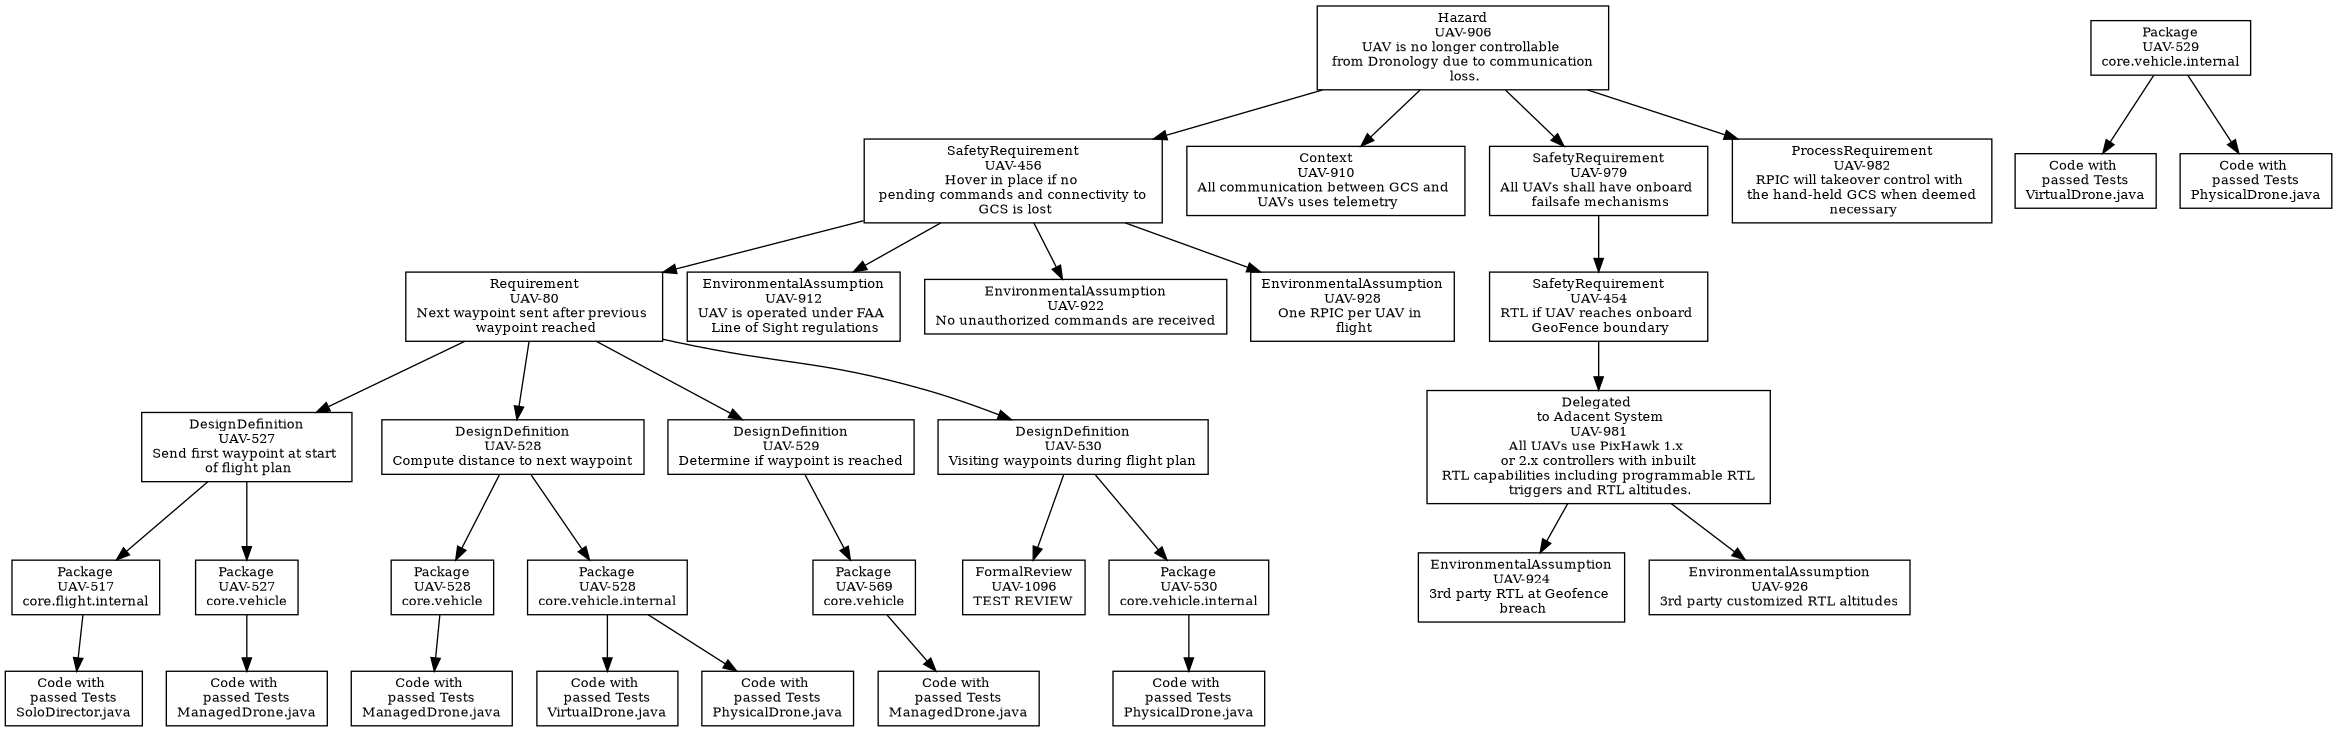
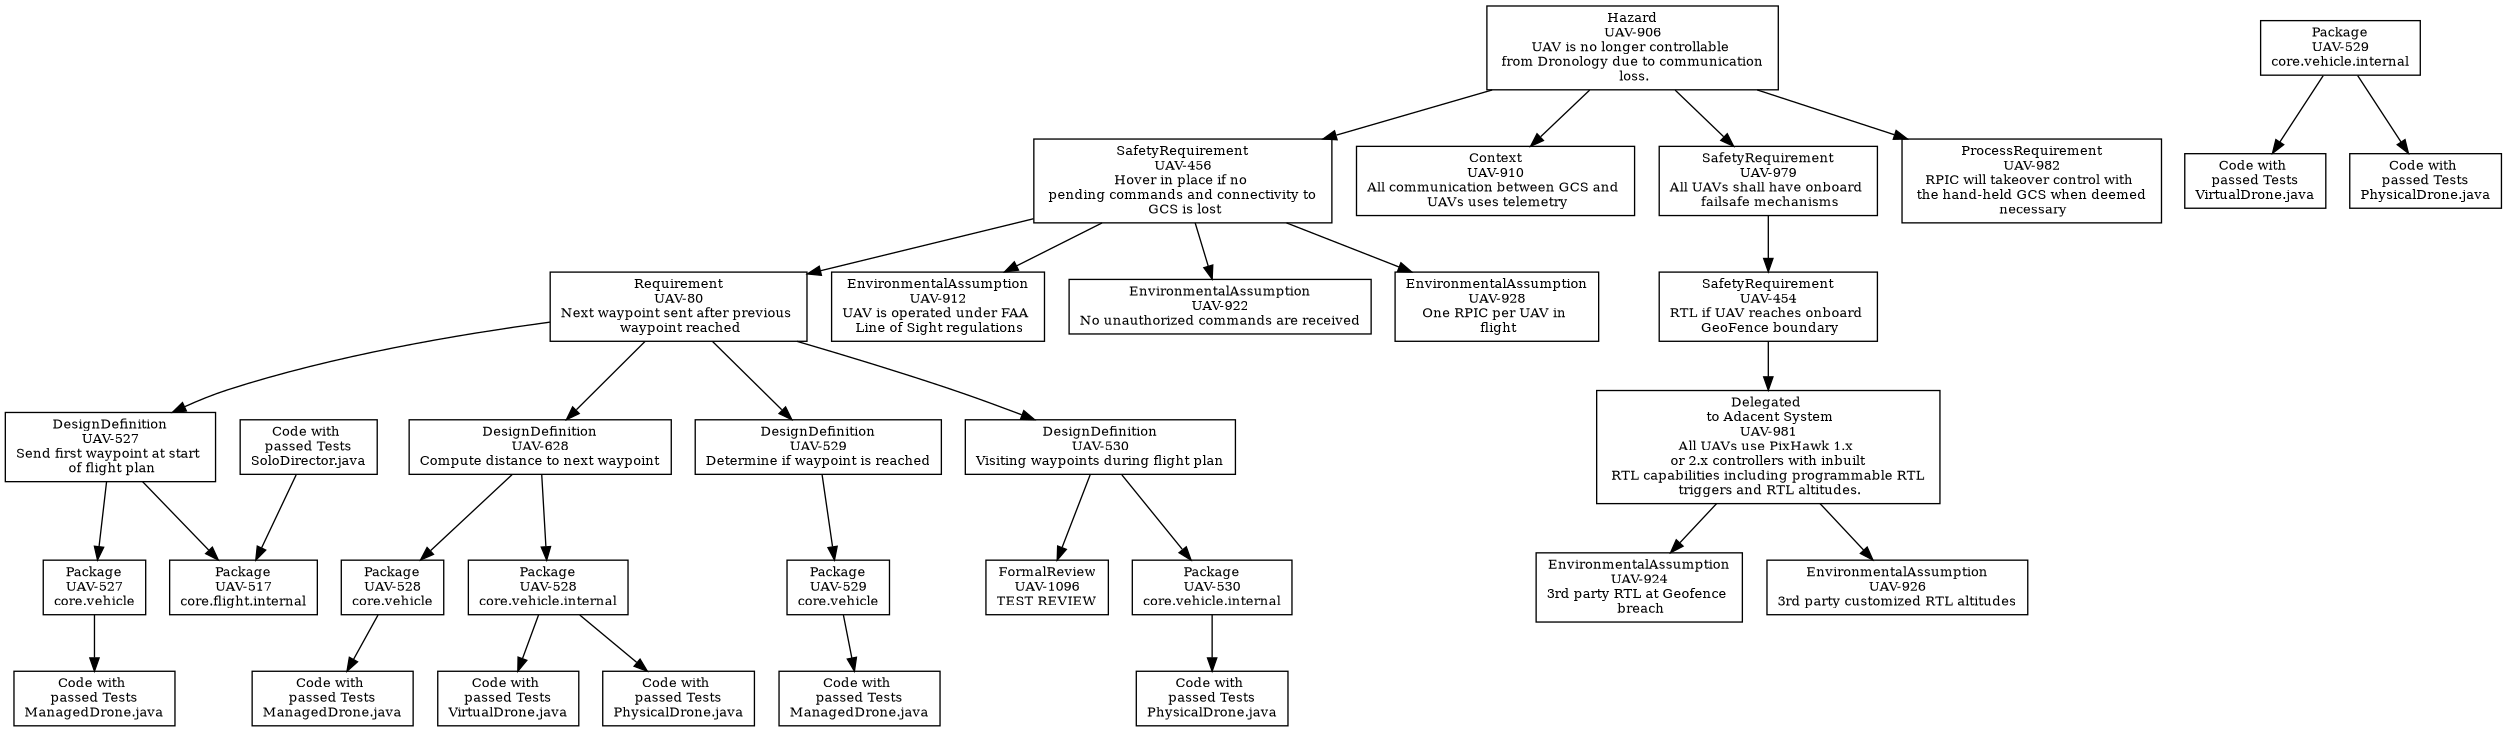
  digraph {
    autosize=false
    rankdir=TD
    node [color=black fontsize=10 shape=record]
    n1 [label="Hazard\nUAV-906\nUAV is no longer controllable \n from Dronology due to communication \n loss. "]
    n2 [label="SafetyRequirement\nUAV-456\nHover in place if no \n pending commands and connectivity to \n GCS is lost "]
    n3 [label="Context\nUAV-910\nAll communication between GCS and \n UAVs uses telemetry "]
    n4 [label="SafetyRequirement\nUAV-979\nAll UAVs shall have onboard \n failsafe mechanisms "]
    n5 [label="ProcessRequirement\nUAV-982\nRPIC will takeover control with \n the hand-held GCS when deemed \n necessary "]
    n6 [label="Requirement\nUAV-80\nNext waypoint sent after previous \n waypoint reached "]
    n7 [label="EnvironmentalAssumption\nUAV-912\nUAV is operated under FAA \n Line of Sight regulations "]
    n8 [label="EnvironmentalAssumption\nUAV-922\nNo unauthorized commands are received "]
    n9 [label="EnvironmentalAssumption\nUAV-928\nOne RPIC per UAV in \n flight "]
    n10 [label="SafetyRequirement\nUAV-454\nRTL if UAV reaches onboard \n GeoFence boundary "]
    n11 [label="DesignDefinition\nUAV-527\nSend first waypoint at start \n of flight plan "]
-   n12 [label="DesignDefinition\nUAV-528\nCompute distance to next waypoint "]
+   n12 [label="DesignDefinition\nUAV-628\nCompute distance to next waypoint "]
    n13 [label="DesignDefinition\nUAV-529\nDetermine if waypoint is reached "]
    n14 [label="DesignDefinition\nUAV-530\nVisiting waypoints during flight plan "]
    n15 [label="Package\nUAV-517\ncore.flight.internal"]
    n16 [label="Package\nUAV-527\ncore.vehicle"]
    n17 [label="Package\nUAV-528\ncore.vehicle"]
    n18 [label="Package\nUAV-528\ncore.vehicle.internal"]
-   n19 [label="Package\nUAV-569\ncore.vehicle"]
+   n19 [label="Package\nUAV-529\ncore.vehicle"]
    n20 [label="FormalReview\nUAV-1096\nTEST REVIEW "]
    n21 [label="Package\nUAV-530\ncore.vehicle.internal"]
    n22 [label="Code with \n passed Tests \nSoloDirector.java"]
    n23 [label="Code with \n passed Tests \nManagedDrone.java"]
    n24 [label="Code with \n passed Tests \nManagedDrone.java"]
    n25 [label="Code with \n passed Tests \nVirtualDrone.java"]
    n26 [label="Code with \n passed Tests \nPhysicalDrone.java"]
    n27 [label="Code with \n passed Tests \nManagedDrone.java"]
    n28 [label="Package\nUAV-529\ncore.vehicle.internal"]
    n29 [label="Code with \n passed Tests \nVirtualDrone.java"]
    n30 [label="Code with \n passed Tests \nPhysicalDrone.java"]
    n31 [label="Code with \n passed Tests \nPhysicalDrone.java"]
    n32 [label=" Delegated \n to Adacent System\nUAV-981\nAll UAVs use PixHawk 1.x \n or 2.x controllers with inbuilt \n RTL capabilities including programmable RTL \n triggers and RTL altitudes. "]
    n33 [label="EnvironmentalAssumption\nUAV-924\n3rd party RTL at Geofence \n breach "]
    n34 [label="EnvironmentalAssumption\nUAV-926\n3rd party customized RTL altitudes "]
    n1 -> n2
    n1 -> n3
    n1 -> n4
    n1 -> n5
    n2 -> n6
    n2 -> n7
    n2 -> n8
    n2 -> n9
    n4 -> n10
    n6 -> n11
    n6 -> n12
    n6 -> n13
    n6 -> n14
    n10 -> n32
    n11 -> n15
    n11 -> n16
    n12 -> n17
    n12 -> n18
    n13 -> n19
    n14 -> n20
    n14 -> n21
-   n15 -> n22
+   n22 -> n15
    n16 -> n23
    n17 -> n24
    n18 -> n25
    n18 -> n26
    n19 -> n27
    n21 -> n31
    n28 -> n29
    n28 -> n30
    n32 -> n33
    n32 -> n34
  }
